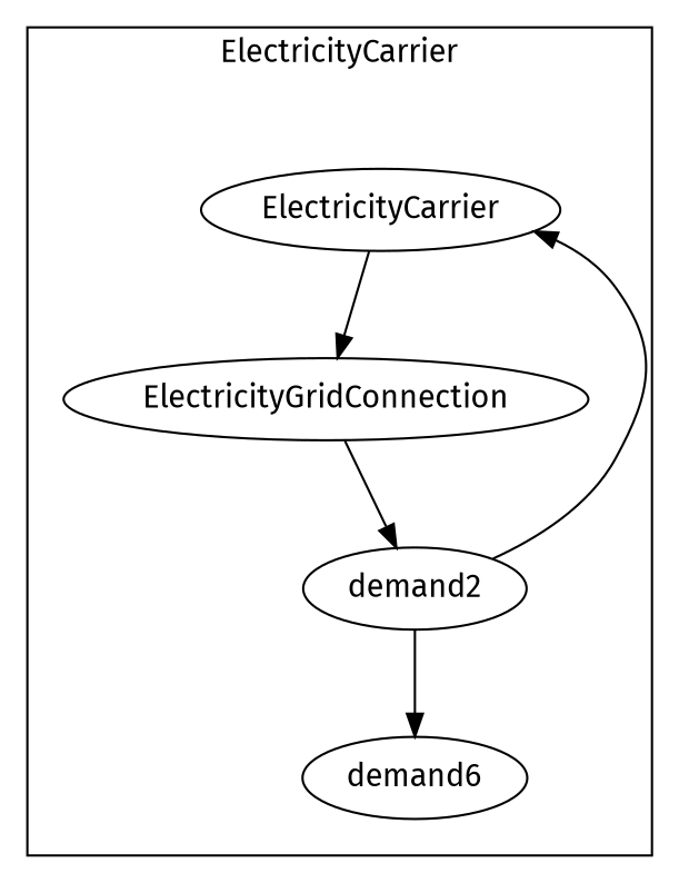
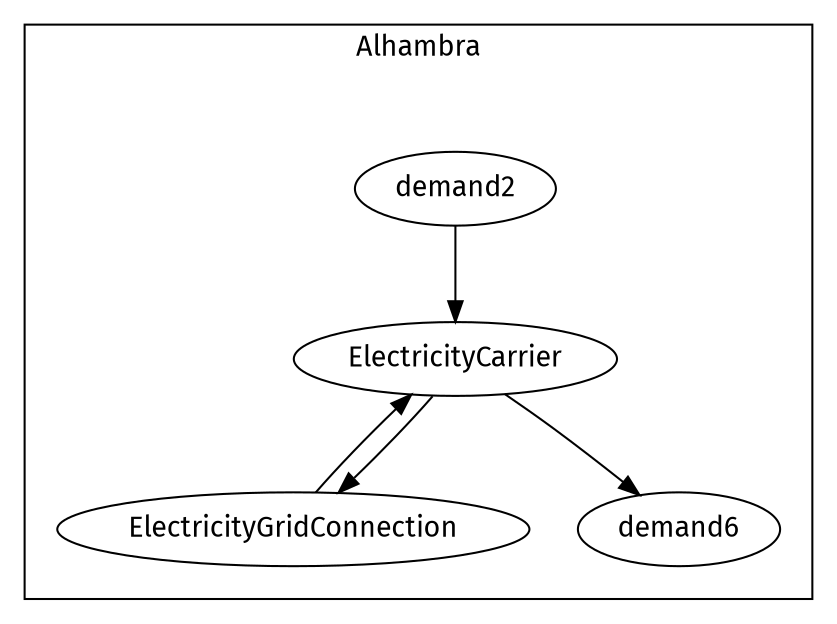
  digraph {
    fontname="Fira Sans"
    node [fontname="Fira Sans"]
    edge [color=black fontname="Fira Sans"]
    n1 [label=ElectricityCarrier]
    n2 [label=ElectricityGridConnection]
    n3 [label=demand2]
    n4 [label=demand6]
    subgraph cluster_1 {
-     label=ElectricityCarrier
+     label=Alhambra
      subgraph cluster_2 {
        color=black
        label=ElectricityCarrier
        style=invis
        n1
      }
      subgraph cluster_3 {
        color=black
        label=ElectricityGridConnection
        style=invis
        n2
      }
      subgraph cluster_4 {
        color=black
        label=source2
        style=invis
        n3
      }
      subgraph cluster_5 {
        color=black
        label=demand0
        style=invis
        n4
      }
    }
    n1 -> n2
-   n3 -> n4
-   n2 -> n3
+   n1 -> n4
+   n2 -> n1
    n3 -> n1
  }
